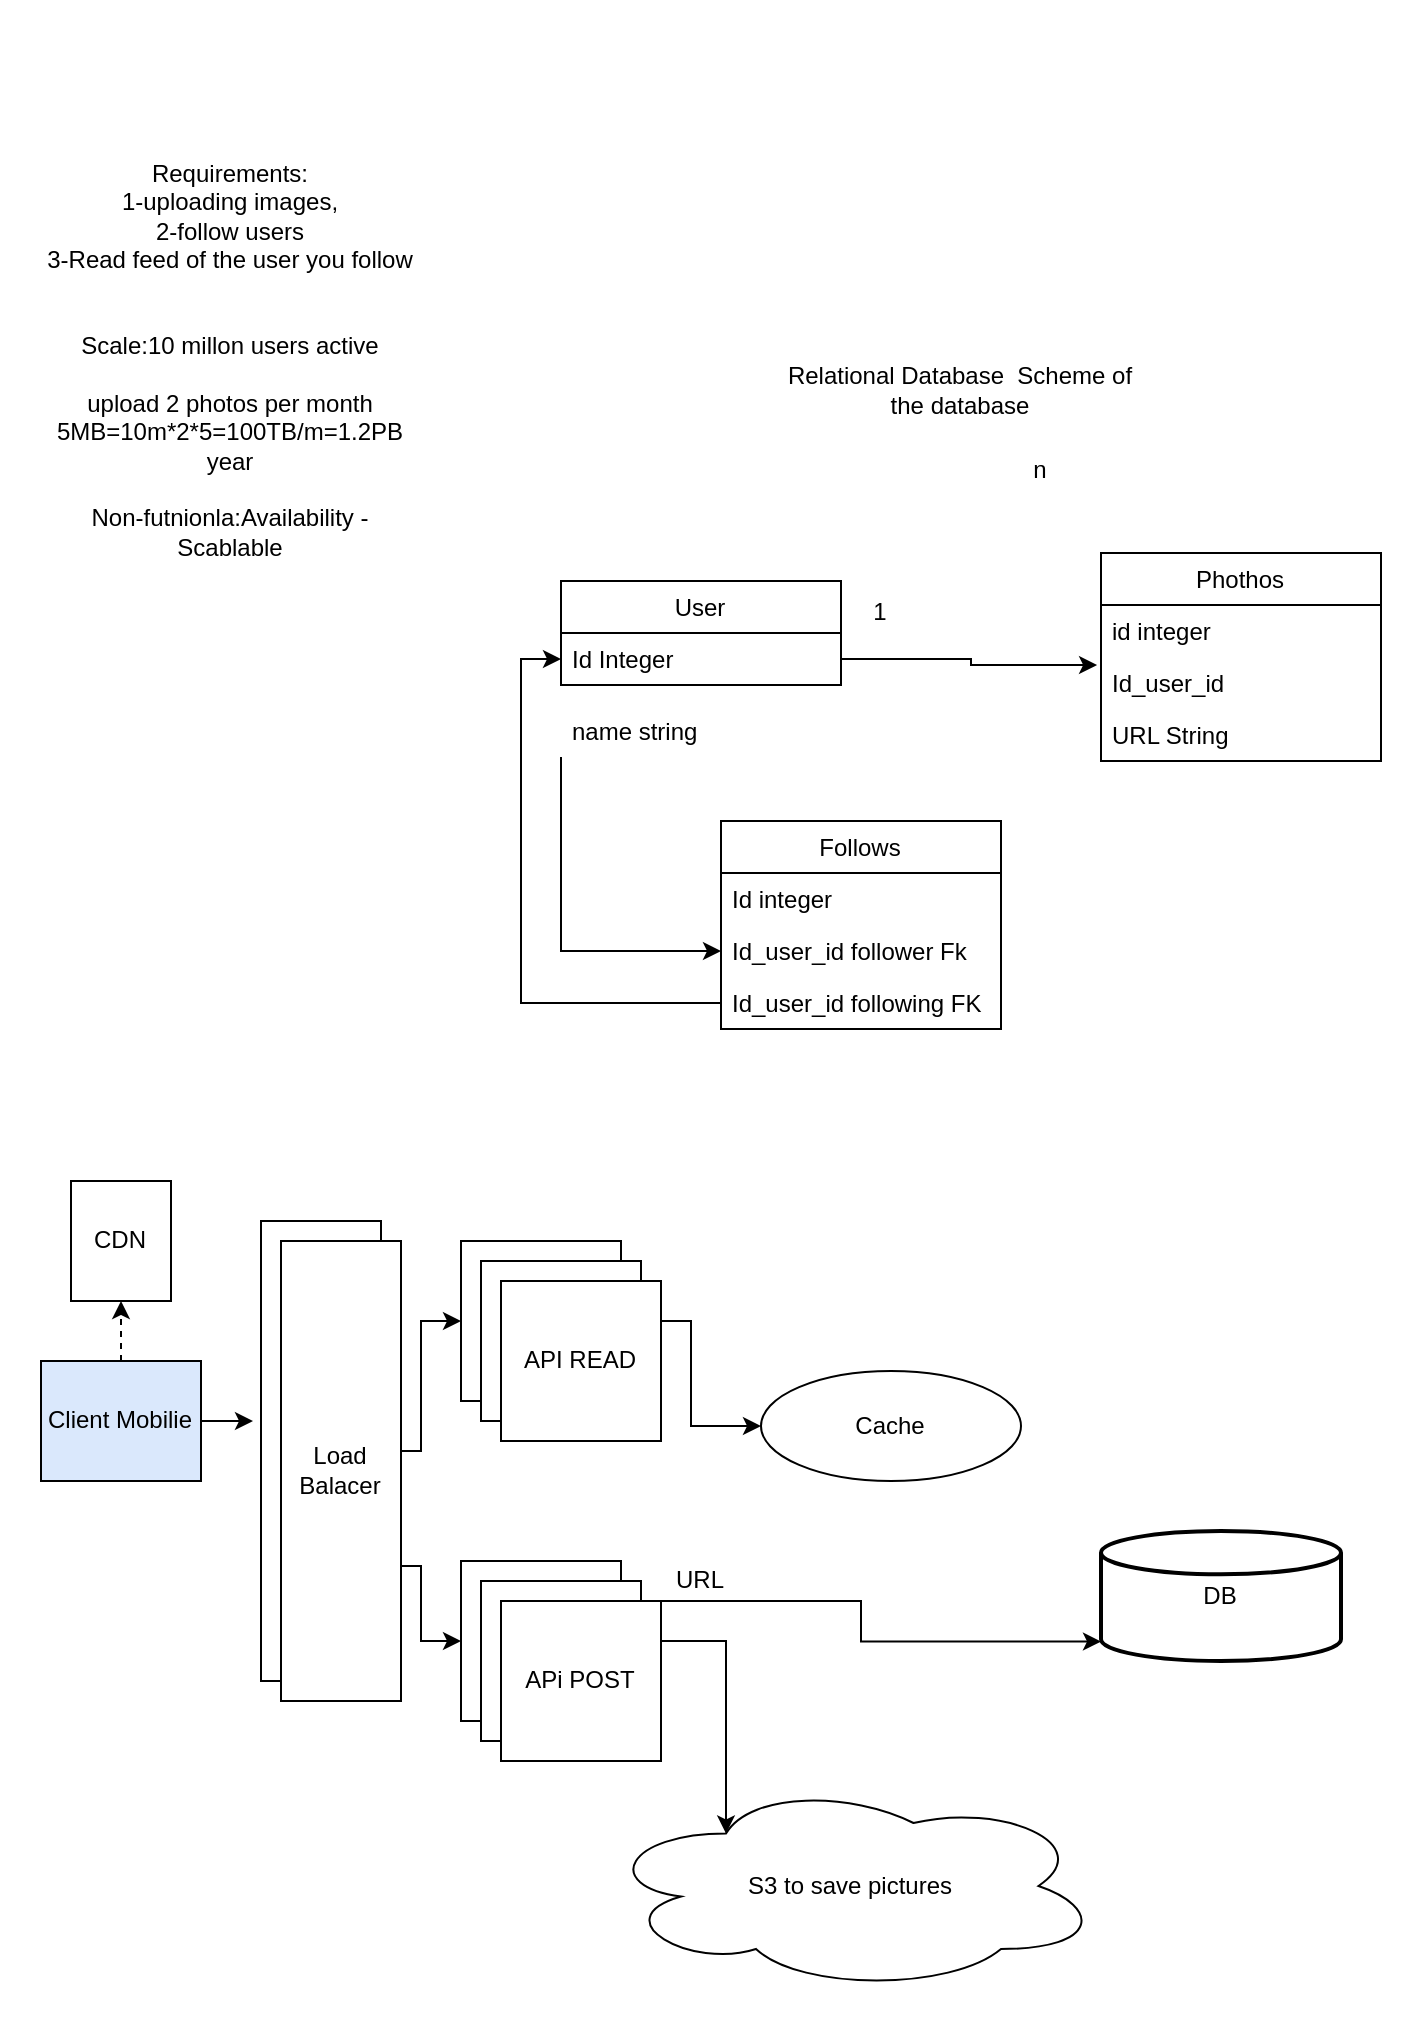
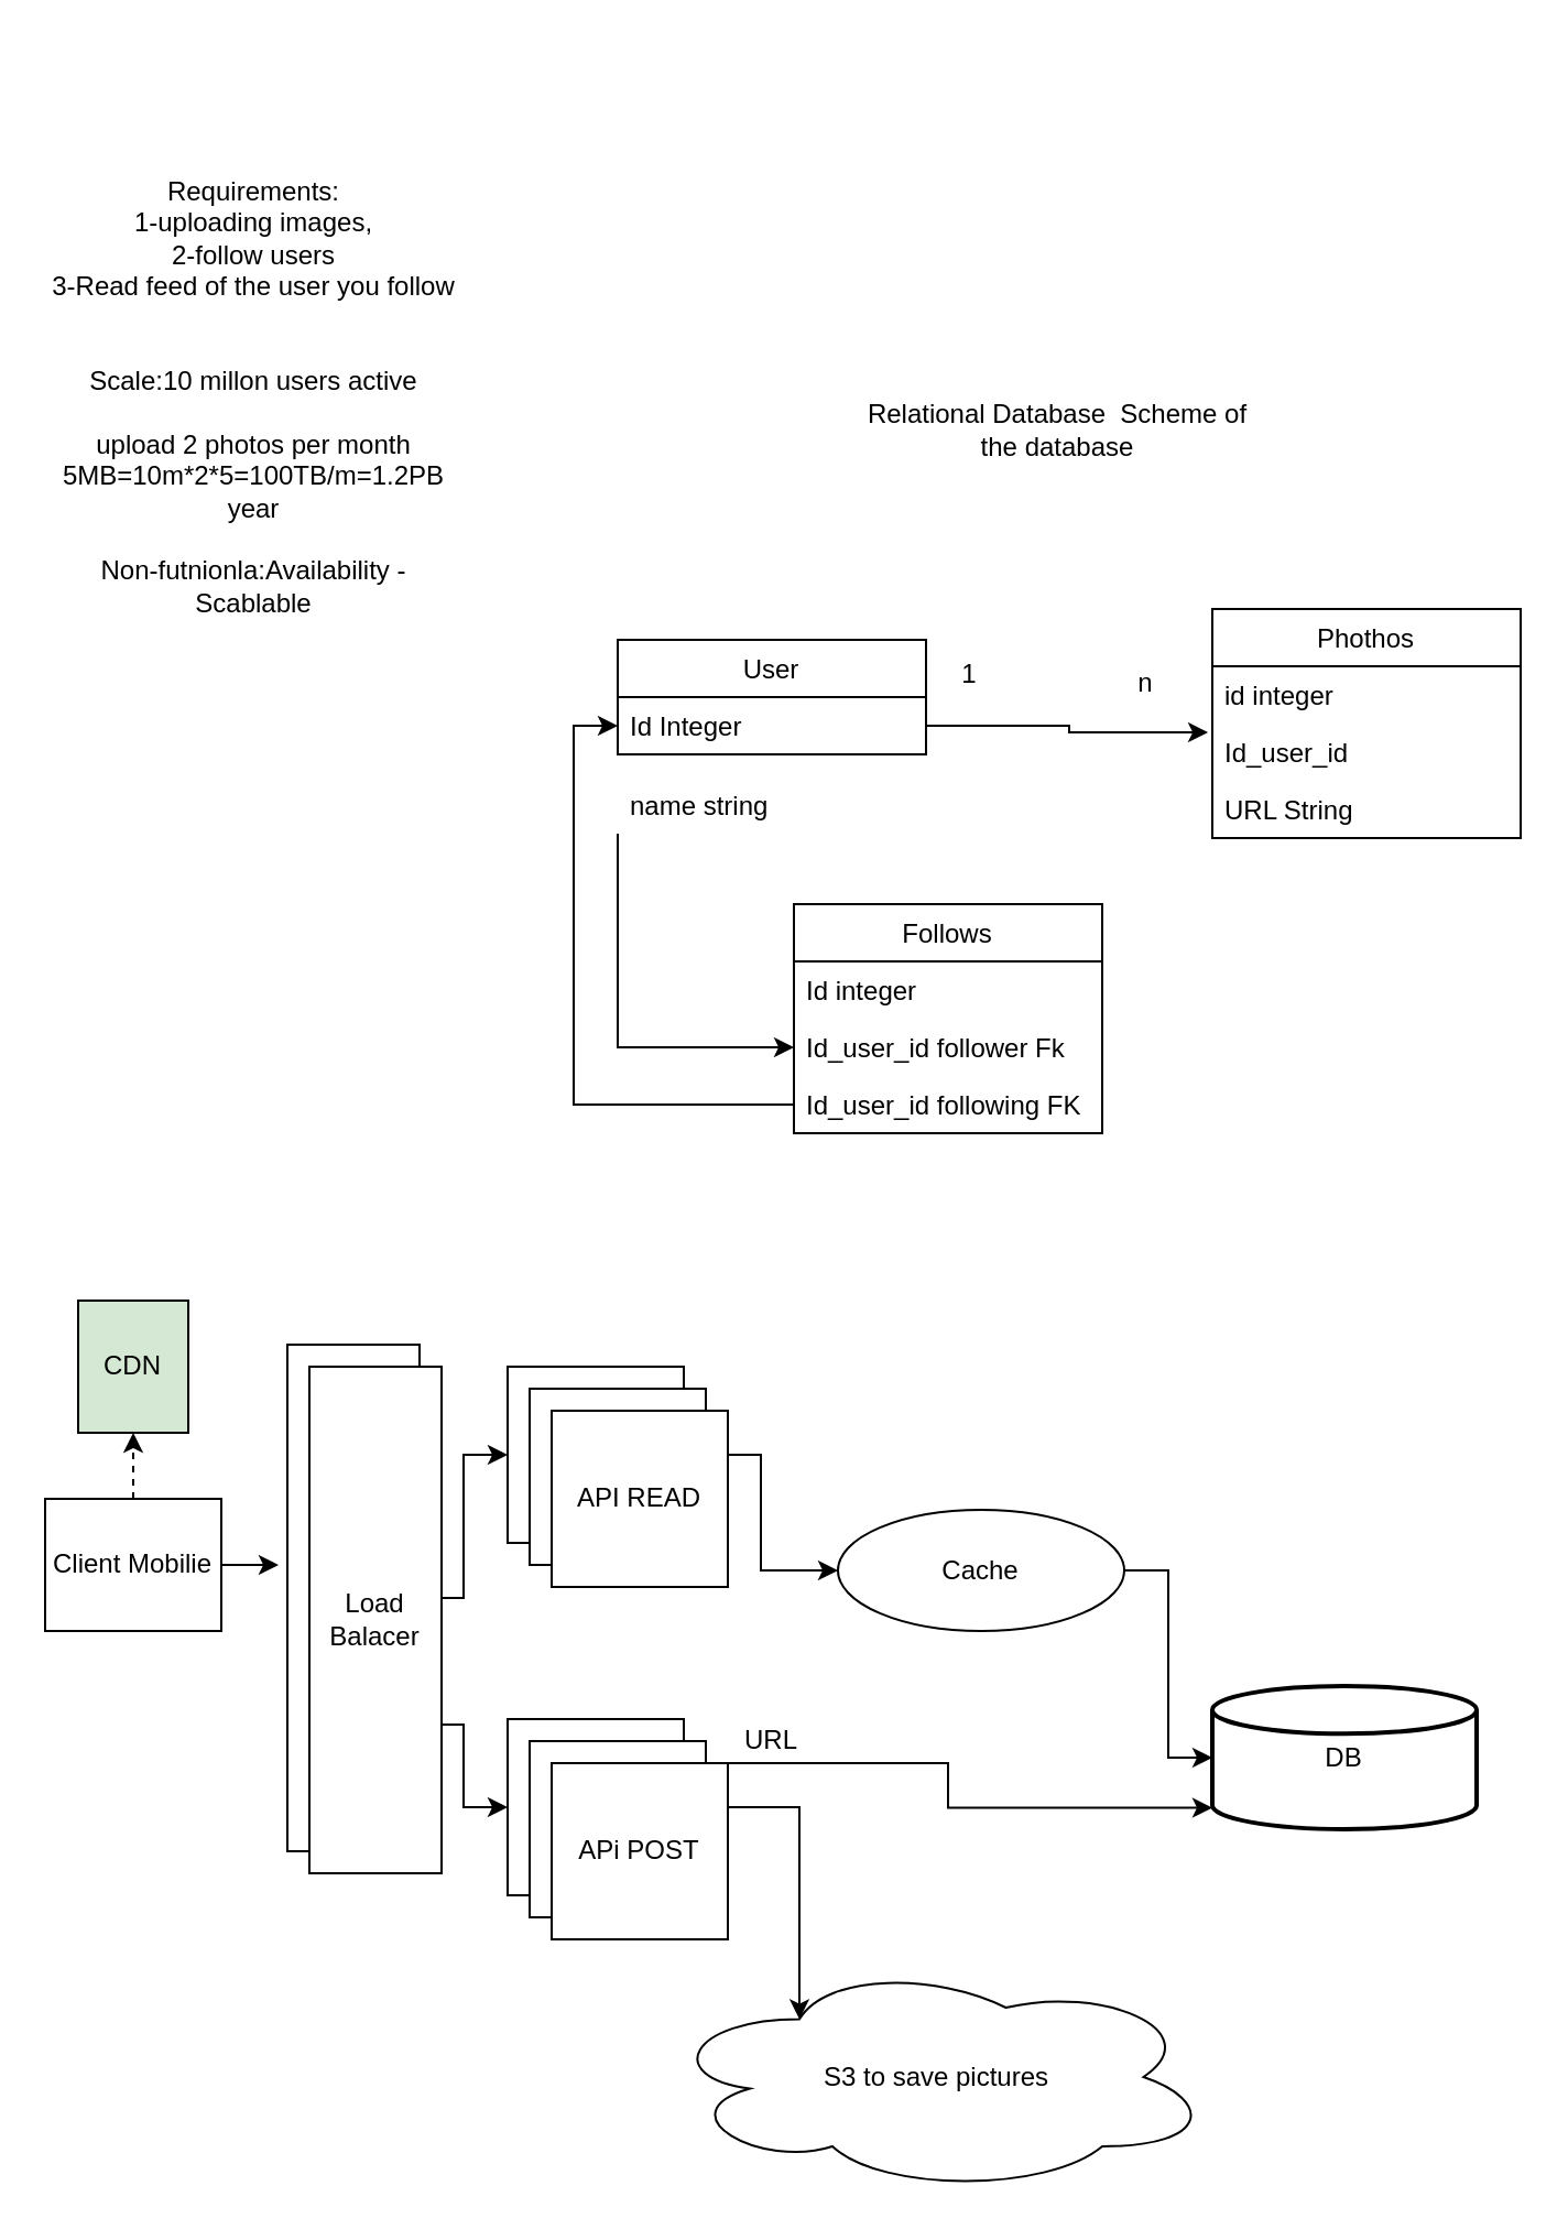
  <mxCell id="0" />
  <mxCell id="1" parent="0" />
  <mxCell id="2" value="Requirements:&lt;br&gt;1-uploading images,&lt;br&gt;2-follow users&lt;br&gt;3-Read feed of the user you follow&lt;br&gt;&lt;br&gt;&lt;br&gt;Scale:10 millon users active&lt;br&gt;&lt;br&gt;upload 2 photos per month 5MB=10m*2*5=100TB/m=1.2PB year&lt;br&gt;&lt;br&gt;Non-futnionla:Availability - Scablable" style="text;html=1;strokeColor=none;fillColor=none;align=center;verticalAlign=middle;whiteSpace=wrap;rounded=0;" vertex="1" parent="1"><mxGeometry x="20" y="20" width="190" height="320" as="geometry" /></mxCell>
  <mxCell id="3" value="Relational Database&amp;nbsp; Scheme of the database" style="text;html=1;strokeColor=none;fillColor=none;align=center;verticalAlign=middle;whiteSpace=wrap;rounded=0;" vertex="1" parent="1"><mxGeometry x="390" y="180" width="180" height="30" as="geometry" /></mxCell>
  <mxCell id="4" value="User" style="swimlane;fontStyle=0;childLayout=stackLayout;horizontal=1;startSize=26;fillColor=none;horizontalStack=0;resizeParent=1;resizeParentMax=0;resizeLast=0;collapsible=1;marginBottom=0;" vertex="1" parent="1"><mxGeometry x="280" y="290" width="140" height="52" as="geometry" /></mxCell>
  <mxCell id="5" value="Id Integer" style="text;strokeColor=none;fillColor=none;align=left;verticalAlign=top;spacingLeft=4;spacingRight=4;overflow=hidden;rotatable=0;points=[[0,0.5],[1,0.5]];portConstraint=eastwest;" vertex="1" parent="4"><mxGeometry y="26" width="140" height="26" as="geometry" /></mxCell>
  <mxCell id="6" value="Phothos" style="swimlane;fontStyle=0;childLayout=stackLayout;horizontal=1;startSize=26;fillColor=none;horizontalStack=0;resizeParent=1;resizeParentMax=0;resizeLast=0;collapsible=1;marginBottom=0;" vertex="1" parent="1"><mxGeometry x="550" y="276" width="140" height="104" as="geometry" /></mxCell>
  <mxCell id="7" value="id integer" style="text;strokeColor=none;fillColor=none;align=left;verticalAlign=top;spacingLeft=4;spacingRight=4;overflow=hidden;rotatable=0;points=[[0,0.5],[1,0.5]];portConstraint=eastwest;" vertex="1" parent="6"><mxGeometry y="26" width="140" height="26" as="geometry" /></mxCell>
  <mxCell id="8" value="Id_user_id" style="text;strokeColor=none;fillColor=none;align=left;verticalAlign=top;spacingLeft=4;spacingRight=4;overflow=hidden;rotatable=0;points=[[0,0.5],[1,0.5]];portConstraint=eastwest;" vertex="1" parent="6"><mxGeometry y="52" width="140" height="26" as="geometry" /></mxCell>
  <mxCell id="9" value="URL String" style="text;strokeColor=none;fillColor=none;align=left;verticalAlign=top;spacingLeft=4;spacingRight=4;overflow=hidden;rotatable=0;points=[[0,0.5],[1,0.5]];portConstraint=eastwest;" vertex="1" parent="6"><mxGeometry y="78" width="140" height="26" as="geometry" /></mxCell>
  <mxCell id="10" value="S3 to save pictures" style="ellipse;shape=cloud;whiteSpace=wrap;html=1;" vertex="1" parent="1"><mxGeometry x="300" y="890" width="250" height="105" as="geometry" /></mxCell>
  <mxCell id="11" style="edgeStyle=orthogonalEdgeStyle;rounded=0;orthogonalLoop=1;jettySize=auto;html=1;exitX=1;exitY=0.5;exitDx=0;exitDy=0;entryX=-0.014;entryY=0.154;entryDx=0;entryDy=0;entryPerimeter=0;" edge="1" parent="1" source="5" target="8"><mxGeometry relative="1" as="geometry" /></mxCell>
  <mxCell id="12" value="1" style="text;html=1;strokeColor=none;fillColor=none;align=center;verticalAlign=middle;whiteSpace=wrap;rounded=0;" vertex="1" parent="1"><mxGeometry x="420" y="296" width="40" height="20" as="geometry" /></mxCell>
- <mxCell id="13" value="n" style="text;html=1;strokeColor=none;fillColor=none;align=center;verticalAlign=middle;whiteSpace=wrap;rounded=0;" vertex="1" parent="1"><mxGeometry x="500" y="225" width="40" height="20" as="geometry" /></mxCell>
+ <mxCell id="13" value="n" style="text;html=1;strokeColor=none;fillColor=none;align=center;verticalAlign=middle;whiteSpace=wrap;rounded=0;" vertex="1" parent="1"><mxGeometry x="500" y="300" width="40" height="20" as="geometry" /></mxCell>
  <mxCell id="14" value="Follows" style="swimlane;fontStyle=0;childLayout=stackLayout;horizontal=1;startSize=26;fillColor=none;horizontalStack=0;resizeParent=1;resizeParentMax=0;resizeLast=0;collapsible=1;marginBottom=0;" vertex="1" parent="1"><mxGeometry x="360" y="410" width="140" height="104" as="geometry" /></mxCell>
  <mxCell id="15" value="Id integer" style="text;strokeColor=none;fillColor=none;align=left;verticalAlign=top;spacingLeft=4;spacingRight=4;overflow=hidden;rotatable=0;points=[[0,0.5],[1,0.5]];portConstraint=eastwest;" vertex="1" parent="14"><mxGeometry y="26" width="140" height="26" as="geometry" /></mxCell>
  <mxCell id="16" value="Id_user_id follower Fk" style="text;strokeColor=none;fillColor=none;align=left;verticalAlign=top;spacingLeft=4;spacingRight=4;overflow=hidden;rotatable=0;points=[[0,0.5],[1,0.5]];portConstraint=eastwest;" vertex="1" parent="14"><mxGeometry y="52" width="140" height="26" as="geometry" /></mxCell>
  <mxCell id="17" value="Id_user_id following FK" style="text;strokeColor=none;fillColor=none;align=left;verticalAlign=top;spacingLeft=4;spacingRight=4;overflow=hidden;rotatable=0;points=[[0,0.5],[1,0.5]];portConstraint=eastwest;" vertex="1" parent="14"><mxGeometry y="78" width="140" height="26" as="geometry" /></mxCell>
  <mxCell id="18" style="edgeStyle=orthogonalEdgeStyle;rounded=0;orthogonalLoop=1;jettySize=auto;html=1;entryX=0;entryY=0.5;entryDx=0;entryDy=0;" edge="1" parent="1" source="19" target="16"><mxGeometry relative="1" as="geometry"><Array as="points"><mxPoint x="280" y="475" /></Array></mxGeometry></mxCell>
  <mxCell id="19" value="name string" style="text;strokeColor=none;fillColor=none;align=left;verticalAlign=top;spacingLeft=4;spacingRight=4;overflow=hidden;rotatable=0;points=[[0,0.5],[1,0.5]];portConstraint=eastwest;" vertex="1" parent="1"><mxGeometry x="280" y="352" width="140" height="26" as="geometry" /></mxCell>
  <mxCell id="20" style="edgeStyle=orthogonalEdgeStyle;rounded=0;orthogonalLoop=1;jettySize=auto;html=1;entryX=0;entryY=0.5;entryDx=0;entryDy=0;" edge="1" parent="1" source="17" target="5"><mxGeometry relative="1" as="geometry" /></mxCell>
  <mxCell id="21" style="edgeStyle=orthogonalEdgeStyle;rounded=0;orthogonalLoop=1;jettySize=auto;html=1;exitX=1;exitY=0.5;exitDx=0;exitDy=0;entryX=-0.067;entryY=0.439;entryDx=0;entryDy=0;entryPerimeter=0;" edge="1" parent="1" source="23" target="31"><mxGeometry relative="1" as="geometry" /></mxCell>
  <mxCell id="22" style="edgeStyle=orthogonalEdgeStyle;rounded=0;orthogonalLoop=1;jettySize=auto;html=1;exitX=0.5;exitY=0;exitDx=0;exitDy=0;entryX=0.5;entryY=1;entryDx=0;entryDy=0;dashed=1;" edge="1" parent="1" source="23" target="39"><mxGeometry relative="1" as="geometry" /></mxCell>
- <mxCell id="23" value="Client Mobilie" style="rounded=0;whiteSpace=wrap;html=1;fillColor=#dae8fc;" vertex="1" parent="1"><mxGeometry x="20" y="680" width="80" height="60" as="geometry" /></mxCell>
+ <mxCell id="23" value="Client Mobilie" style="rounded=0;whiteSpace=wrap;html=1;" vertex="1" parent="1"><mxGeometry x="20" y="680" width="80" height="60" as="geometry" /></mxCell>
  <mxCell id="24" style="edgeStyle=orthogonalEdgeStyle;rounded=0;orthogonalLoop=1;jettySize=auto;html=1;exitX=1;exitY=0.5;exitDx=0;exitDy=0;" edge="1" parent="1" source="25" target="33"><mxGeometry relative="1" as="geometry" /></mxCell>
  <mxCell id="25" value="API READ" style="whiteSpace=wrap;html=1;aspect=fixed;" vertex="1" parent="1"><mxGeometry x="230" y="620" width="80" height="80" as="geometry" /></mxCell>
  <mxCell id="26" style="edgeStyle=orthogonalEdgeStyle;rounded=0;orthogonalLoop=1;jettySize=auto;html=1;exitX=1;exitY=0.5;exitDx=0;exitDy=0;entryX=0.25;entryY=0.25;entryDx=0;entryDy=0;entryPerimeter=0;" edge="1" parent="1" source="28" target="10"><mxGeometry relative="1" as="geometry" /></mxCell>
  <mxCell id="27" style="edgeStyle=orthogonalEdgeStyle;rounded=0;orthogonalLoop=1;jettySize=auto;html=1;exitX=1;exitY=0.25;exitDx=0;exitDy=0;entryX=0;entryY=0.85;entryDx=0;entryDy=0;entryPerimeter=0;" edge="1" parent="1" source="28" target="34"><mxGeometry relative="1" as="geometry" /></mxCell>
  <mxCell id="28" value="APi POST" style="whiteSpace=wrap;html=1;aspect=fixed;" vertex="1" parent="1"><mxGeometry x="230" y="780" width="80" height="80" as="geometry" /></mxCell>
  <mxCell id="29" style="edgeStyle=orthogonalEdgeStyle;rounded=0;orthogonalLoop=1;jettySize=auto;html=1;exitX=1;exitY=0.5;exitDx=0;exitDy=0;entryX=0;entryY=0.5;entryDx=0;entryDy=0;" edge="1" parent="1" source="31" target="25"><mxGeometry relative="1" as="geometry" /></mxCell>
  <mxCell id="30" style="edgeStyle=orthogonalEdgeStyle;rounded=0;orthogonalLoop=1;jettySize=auto;html=1;exitX=1;exitY=0.75;exitDx=0;exitDy=0;entryX=0;entryY=0.5;entryDx=0;entryDy=0;" edge="1" parent="1" source="31" target="28"><mxGeometry relative="1" as="geometry" /></mxCell>
  <mxCell id="31" value="Load Balacer" style="rounded=0;whiteSpace=wrap;html=1;" vertex="1" parent="1"><mxGeometry x="130" y="610" width="60" height="230" as="geometry" /></mxCell>
+ <mxCell id="32" style="edgeStyle=orthogonalEdgeStyle;rounded=0;orthogonalLoop=1;jettySize=auto;html=1;exitX=1;exitY=0.5;exitDx=0;exitDy=0;entryX=0;entryY=0.5;entryDx=0;entryDy=0;entryPerimeter=0;" edge="1" parent="1" source="33" target="34"><mxGeometry relative="1" as="geometry" /></mxCell>
  <mxCell id="33" value="Cache" style="ellipse;whiteSpace=wrap;html=1;aspect=fixed;" vertex="1" parent="1"><mxGeometry x="380" y="685" width="130" height="55" as="geometry" /></mxCell>
  <mxCell id="34" value="DB" style="strokeWidth=2;html=1;shape=mxgraph.flowchart.database;whiteSpace=wrap;" vertex="1" parent="1"><mxGeometry x="550" y="765" width="120" height="65" as="geometry" /></mxCell>
  <mxCell id="35" value="URL" style="text;html=1;strokeColor=none;fillColor=none;align=center;verticalAlign=middle;whiteSpace=wrap;rounded=0;" vertex="1" parent="1"><mxGeometry x="330" y="780" width="40" height="20" as="geometry" /></mxCell>
  <mxCell id="36" value="Load Balacer" style="rounded=0;whiteSpace=wrap;html=1;" vertex="1" parent="1"><mxGeometry x="140" y="620" width="60" height="230" as="geometry" /></mxCell>
  <mxCell id="37" value="API READ" style="whiteSpace=wrap;html=1;aspect=fixed;" vertex="1" parent="1"><mxGeometry x="240" y="630" width="80" height="80" as="geometry" /></mxCell>
  <mxCell id="38" value="API READ" style="whiteSpace=wrap;html=1;aspect=fixed;" vertex="1" parent="1"><mxGeometry x="250" y="640" width="80" height="80" as="geometry" /></mxCell>
- <mxCell id="39" value="CDN" style="rounded=0;whiteSpace=wrap;html=1;" vertex="1" parent="1"><mxGeometry x="35" y="590" width="50" height="60" as="geometry" /></mxCell>
+ <mxCell id="39" value="CDN" style="rounded=0;whiteSpace=wrap;html=1;fillColor=#d5e8d4;" vertex="1" parent="1"><mxGeometry x="35" y="590" width="50" height="60" as="geometry" /></mxCell>
  <mxCell id="40" value="APi POST" style="whiteSpace=wrap;html=1;aspect=fixed;" vertex="1" parent="1"><mxGeometry x="240" y="790" width="80" height="80" as="geometry" /></mxCell>
  <mxCell id="41" value="APi POST" style="whiteSpace=wrap;html=1;aspect=fixed;" vertex="1" parent="1"><mxGeometry x="250" y="800" width="80" height="80" as="geometry" /></mxCell>
